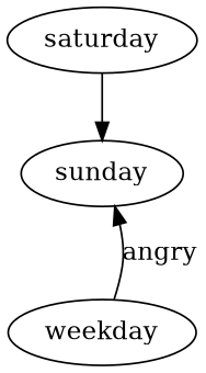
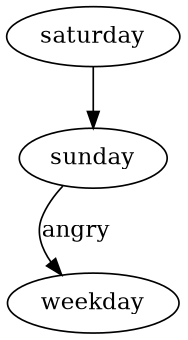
  digraph {
    saturday
    sunday
    weekday
    saturday -> sunday
-   weekday -> sunday [label=angry]
+   sunday -> weekday [label=angry]
  }
